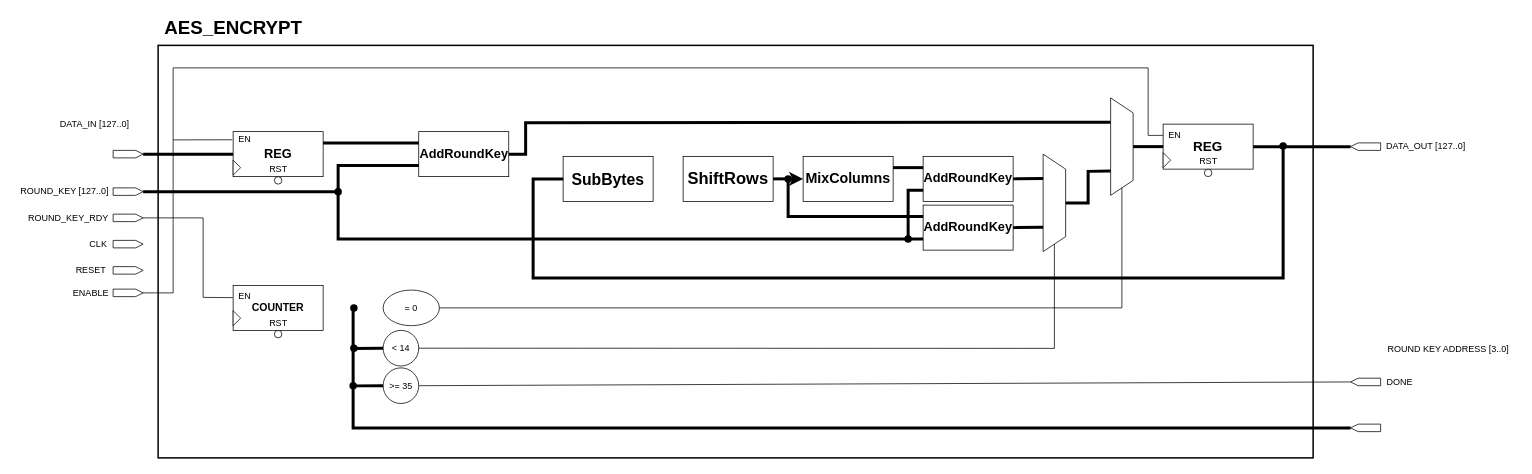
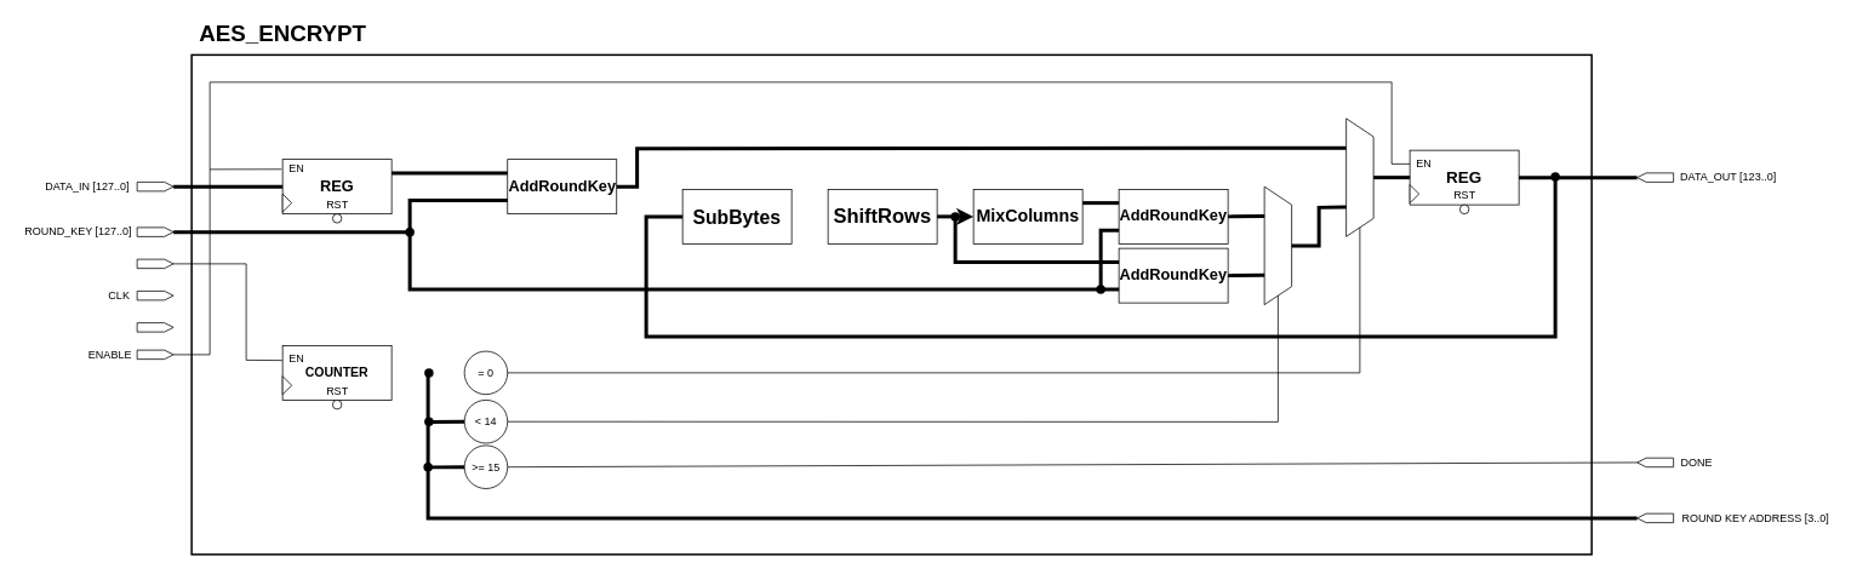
  <mxCell id="0" />
  <mxCell id="1" parent="0" />
  <mxCell id="2" value="" style="rounded=0;whiteSpace=wrap;html=1;strokeWidth=2;fillColor=none;" parent="1" vertex="1"><mxGeometry x="210" y="60" width="1540" height="550" as="geometry" /></mxCell>
  <mxCell id="3" value="" style="shape=mxgraph.arrows2.arrow;verticalLabelPosition=bottom;shadow=0;dashed=0;align=center;html=1;verticalAlign=top;strokeWidth=1;dy=0;dx=10;notch=0;" parent="1" vertex="1"><mxGeometry x="150" y="200" width="40" height="10" as="geometry" /></mxCell>
- <mxCell id="4" value="DATA_IN [127..0]" style="text;html=1;align=center;verticalAlign=middle;resizable=0;points=[];autosize=1;strokeColor=none;" parent="1" vertex="1"><mxGeometry x="70" y="155" width="110" height="20" as="geometry" /></mxCell>
+ <mxCell id="4" value="DATA_IN [127..0]" style="text;html=1;align=center;verticalAlign=middle;resizable=0;points=[];autosize=1;strokeColor=none;" parent="1" vertex="1"><mxGeometry x="40" y="195" width="110" height="20" as="geometry" /></mxCell>
  <mxCell id="5" value="" style="shape=mxgraph.arrows2.arrow;verticalLabelPosition=bottom;shadow=0;dashed=0;align=center;html=1;verticalAlign=top;strokeWidth=1;dy=0;dx=10;notch=0;" parent="1" vertex="1"><mxGeometry x="150" y="250" width="40" height="10" as="geometry" /></mxCell>
  <mxCell id="6" value="ROUND_KEY [127..0]" style="text;html=1;align=center;verticalAlign=middle;resizable=0;points=[];autosize=1;strokeColor=none;" parent="1" vertex="1"><mxGeometry x="20" y="245" width="130" height="20" as="geometry" /></mxCell>
  <mxCell id="7" value="" style="shape=mxgraph.arrows2.arrow;verticalLabelPosition=bottom;shadow=0;dashed=0;align=center;html=1;verticalAlign=top;strokeWidth=1;dy=0;dx=10;notch=0;" parent="1" vertex="1"><mxGeometry x="150" y="320" width="40" height="10" as="geometry" /></mxCell>
  <mxCell id="8" value="CLK" style="text;html=1;align=center;verticalAlign=middle;resizable=0;points=[];autosize=1;strokeColor=none;" parent="1" vertex="1"><mxGeometry x="110" y="315" width="40" height="20" as="geometry" /></mxCell>
  <mxCell id="9" value="&lt;font size=&quot;1&quot;&gt;&lt;b style=&quot;font-size: 17px&quot;&gt;AddRoundKey&lt;/b&gt;&lt;/font&gt;" style="rounded=0;whiteSpace=wrap;html=1;" parent="1" vertex="1"><mxGeometry x="557.5" y="175" width="120" height="60" as="geometry" /></mxCell>
  <mxCell id="10" value="&lt;font size=&quot;1&quot;&gt;&lt;b style=&quot;font-size: 21px&quot;&gt;SubBytes&lt;/b&gt;&lt;/font&gt;" style="rounded=0;whiteSpace=wrap;html=1;" parent="1" vertex="1"><mxGeometry x="750" y="208" width="120" height="60" as="geometry" /></mxCell>
  <mxCell id="11" value="&lt;font style=&quot;font-size: 22px&quot;&gt;&lt;b&gt;ShiftRows&lt;/b&gt;&lt;/font&gt;" style="rounded=0;whiteSpace=wrap;html=1;" parent="1" vertex="1"><mxGeometry x="910" y="208" width="120" height="60" as="geometry" /></mxCell>
  <mxCell id="12" value="&lt;font size=&quot;1&quot;&gt;&lt;b style=&quot;font-size: 19px&quot;&gt;MixColumns&lt;/b&gt;&lt;/font&gt;" style="rounded=0;whiteSpace=wrap;html=1;" parent="1" vertex="1"><mxGeometry x="1070" y="208" width="120" height="60" as="geometry" /></mxCell>
  <mxCell id="13" value="&lt;font style=&quot;font-size: 17px&quot;&gt;&lt;b&gt;AddRoundKey&lt;/b&gt;&lt;/font&gt;" style="rounded=0;whiteSpace=wrap;html=1;" parent="1" vertex="1"><mxGeometry x="1230" y="208" width="120" height="60" as="geometry" /></mxCell>
  <mxCell id="14" value="&lt;font style=&quot;font-size: 18px&quot;&gt;&lt;b&gt;REG&lt;/b&gt;&lt;/font&gt;" style="rounded=0;whiteSpace=wrap;html=1;" parent="1" vertex="1"><mxGeometry x="1550" y="165" width="120" height="60" as="geometry" /></mxCell>
  <mxCell id="15" value="" style="shape=mxgraph.arrows2.arrow;verticalLabelPosition=bottom;shadow=0;dashed=0;align=center;html=1;verticalAlign=top;strokeWidth=1;dy=0;dx=10;notch=0;" parent="1" vertex="1"><mxGeometry x="150" y="285" width="40" height="10" as="geometry" /></mxCell>
- <mxCell id="16" value="ROUND_KEY_RDY" style="text;html=1;align=center;verticalAlign=middle;resizable=0;points=[];autosize=1;strokeColor=none;" parent="1" vertex="1"><mxGeometry x="30" y="280" width="120" height="20" as="geometry" /></mxCell>
- <mxCell id="17" value="RESET" style="text;html=1;align=center;verticalAlign=middle;resizable=0;points=[];autosize=1;strokeColor=none;" parent="1" vertex="1"><mxGeometry x="90" y="350" width="60" height="20" as="geometry" /></mxCell>
  <mxCell id="18" value="" style="shape=mxgraph.arrows2.arrow;verticalLabelPosition=bottom;shadow=0;dashed=0;align=center;html=1;verticalAlign=top;strokeWidth=1;dy=0;dx=10;notch=0;" parent="1" vertex="1"><mxGeometry x="150" y="355" width="40" height="10" as="geometry" /></mxCell>
  <mxCell id="19" value="ENABLE" style="text;html=1;align=center;verticalAlign=middle;resizable=0;points=[];autosize=1;strokeColor=none;" parent="1" vertex="1"><mxGeometry x="90" y="380" width="60" height="20" as="geometry" /></mxCell>
  <mxCell id="20" value="" style="shape=mxgraph.arrows2.arrow;verticalLabelPosition=bottom;shadow=0;dashed=0;align=center;html=1;verticalAlign=top;strokeWidth=1;dy=0;dx=10;notch=0;" parent="1" vertex="1"><mxGeometry x="150" y="385" width="40" height="10" as="geometry" /></mxCell>
  <mxCell id="21" value="&lt;font size=&quot;1&quot;&gt;&lt;b style=&quot;font-size: 17px&quot;&gt;REG&lt;/b&gt;&lt;/font&gt;" style="rounded=0;whiteSpace=wrap;html=1;" parent="1" vertex="1"><mxGeometry x="310" y="175" width="120" height="60" as="geometry" /></mxCell>
  <mxCell id="22" value="" style="endArrow=none;html=1;exitX=1;exitY=0.25;exitDx=0;exitDy=0;entryX=0;entryY=0.25;entryDx=0;entryDy=0;strokeWidth=4;" parent="1" source="21" target="9" edge="1"><mxGeometry width="50" height="50" relative="1" as="geometry"><mxPoint x="470" y="240" as="sourcePoint" /><mxPoint x="520" y="190" as="targetPoint" /></mxGeometry></mxCell>
  <mxCell id="23" value="" style="shape=trapezoid;perimeter=trapezoidPerimeter;whiteSpace=wrap;html=1;fixedSize=1;direction=south;" parent="1" vertex="1"><mxGeometry x="1480" y="130" width="30" height="130" as="geometry" /></mxCell>
  <mxCell id="24" value="" style="endArrow=classic;html=1;strokeWidth=4;entryX=0;entryY=0.5;entryDx=0;entryDy=0;exitX=1;exitY=0.5;exitDx=0;exitDy=0;" parent="1" source="11" target="12" edge="1"><mxGeometry width="50" height="50" relative="1" as="geometry"><mxPoint x="980" y="280" as="sourcePoint" /><mxPoint x="1030" y="230" as="targetPoint" /></mxGeometry></mxCell>
  <mxCell id="25" value="" style="endArrow=none;html=1;strokeWidth=4;entryX=0;entryY=0.25;entryDx=0;entryDy=0;exitX=1;exitY=0.25;exitDx=0;exitDy=0;" parent="1" source="12" target="13" edge="1"><mxGeometry width="50" height="50" relative="1" as="geometry"><mxPoint x="1170" y="270" as="sourcePoint" /><mxPoint x="1220" y="220" as="targetPoint" /></mxGeometry></mxCell>
  <mxCell id="26" value="&lt;font size=&quot;1&quot;&gt;&lt;b style=&quot;font-size: 17px&quot;&gt;AddRoundKey&lt;/b&gt;&lt;/font&gt;" style="rounded=0;whiteSpace=wrap;html=1;" parent="1" vertex="1"><mxGeometry x="1230" y="273" width="120" height="60" as="geometry" /></mxCell>
  <mxCell id="27" value="" style="shape=trapezoid;perimeter=trapezoidPerimeter;whiteSpace=wrap;html=1;fixedSize=1;direction=south;" parent="1" vertex="1"><mxGeometry x="1390" y="205" width="30" height="130" as="geometry" /></mxCell>
  <mxCell id="28" value="" style="endArrow=none;html=1;strokeWidth=4;entryX=0.25;entryY=1;entryDx=0;entryDy=0;exitX=1;exitY=0.5;exitDx=0;exitDy=0;" parent="1" source="13" target="27" edge="1"><mxGeometry width="50" height="50" relative="1" as="geometry"><mxPoint x="1320" y="290" as="sourcePoint" /><mxPoint x="1370" y="240" as="targetPoint" /></mxGeometry></mxCell>
  <mxCell id="29" value="" style="endArrow=none;html=1;strokeWidth=4;entryX=0.75;entryY=1;entryDx=0;entryDy=0;exitX=1;exitY=0.5;exitDx=0;exitDy=0;" parent="1" source="26" target="27" edge="1"><mxGeometry width="50" height="50" relative="1" as="geometry"><mxPoint x="1330" y="300" as="sourcePoint" /><mxPoint x="1380" y="250" as="targetPoint" /></mxGeometry></mxCell>
  <mxCell id="30" value="" style="endArrow=none;html=1;strokeWidth=4;entryX=0.75;entryY=1;entryDx=0;entryDy=0;exitX=0.5;exitY=0;exitDx=0;exitDy=0;rounded=0;" parent="1" source="27" target="23" edge="1"><mxGeometry width="50" height="50" relative="1" as="geometry"><mxPoint x="1370" y="320" as="sourcePoint" /><mxPoint x="1420" y="270" as="targetPoint" /><Array as="points"><mxPoint x="1450" y="270" /><mxPoint x="1450" y="228" /></Array></mxGeometry></mxCell>
  <mxCell id="31" value="" style="endArrow=none;html=1;strokeWidth=4;exitX=1;exitY=0.5;exitDx=0;exitDy=0;entryX=1;entryY=0.5;entryDx=0;entryDy=0;entryPerimeter=0;" parent="1" source="14" target="42" edge="1"><mxGeometry width="50" height="50" relative="1" as="geometry"><mxPoint x="1600" y="255" as="sourcePoint" /><mxPoint x="1760" y="195" as="targetPoint" /></mxGeometry></mxCell>
  <mxCell id="32" value="" style="endArrow=none;html=1;strokeWidth=4;entryX=0;entryY=0.25;entryDx=0;entryDy=0;rounded=0;" parent="1" target="26" edge="1"><mxGeometry width="50" height="50" relative="1" as="geometry"><mxPoint x="1050" y="240" as="sourcePoint" /><mxPoint x="1120" y="300" as="targetPoint" /><Array as="points"><mxPoint x="1050" y="288" /></Array></mxGeometry></mxCell>
  <mxCell id="33" value="" style="endArrow=none;html=1;strokeWidth=4;exitX=1;exitY=0.5;exitDx=0;exitDy=0;exitPerimeter=0;entryX=0;entryY=0.5;entryDx=0;entryDy=0;" parent="1" source="3" target="21" edge="1"><mxGeometry width="50" height="50" relative="1" as="geometry"><mxPoint x="310" y="250" as="sourcePoint" /><mxPoint x="360" y="200" as="targetPoint" /></mxGeometry></mxCell>
  <mxCell id="34" value="" style="endArrow=none;html=1;strokeWidth=4;entryX=0;entryY=0.75;entryDx=0;entryDy=0;exitX=1;exitY=0.5;exitDx=0;exitDy=0;exitPerimeter=0;rounded=0;" parent="1" source="5" target="9" edge="1"><mxGeometry width="50" height="50" relative="1" as="geometry"><mxPoint x="380" y="290" as="sourcePoint" /><mxPoint x="430" y="240" as="targetPoint" /><Array as="points"><mxPoint x="450" y="255" /><mxPoint x="450" y="220" /></Array></mxGeometry></mxCell>
  <mxCell id="35" value="" style="endArrow=none;html=1;strokeWidth=4;entryX=0;entryY=0.75;entryDx=0;entryDy=0;rounded=0;" parent="1" target="26" edge="1"><mxGeometry width="50" height="50" relative="1" as="geometry"><mxPoint x="450" y="250" as="sourcePoint" /><mxPoint x="1200" y="320" as="targetPoint" /><Array as="points"><mxPoint x="450" y="318" /></Array></mxGeometry></mxCell>
  <mxCell id="36" value="" style="endArrow=none;html=1;strokeWidth=4;entryX=0;entryY=0.75;entryDx=0;entryDy=0;rounded=0;" parent="1" target="13" edge="1"><mxGeometry width="50" height="50" relative="1" as="geometry"><mxPoint x="1210" y="320" as="sourcePoint" /><mxPoint x="1220" y="280" as="targetPoint" /><Array as="points"><mxPoint x="1210" y="253" /></Array></mxGeometry></mxCell>
  <mxCell id="37" value="" style="endArrow=none;html=1;strokeWidth=1;exitX=1;exitY=0.5;exitDx=0;exitDy=0;exitPerimeter=0;entryX=-0.017;entryY=0.567;entryDx=0;entryDy=0;entryPerimeter=0;rounded=0;" parent="1" source="15" target="57" edge="1"><mxGeometry width="50" height="50" relative="1" as="geometry"><mxPoint x="250" y="350" as="sourcePoint" /><mxPoint x="220" y="290.25" as="targetPoint" /><Array as="points"><mxPoint x="270" y="290" /><mxPoint x="270" y="396" /></Array></mxGeometry></mxCell>
  <mxCell id="38" value="EN" style="text;html=1;align=center;verticalAlign=middle;resizable=0;points=[];autosize=1;strokeColor=none;" parent="1" vertex="1"><mxGeometry x="310" y="175" width="30" height="20" as="geometry" /></mxCell>
  <mxCell id="39" value="" style="endArrow=none;html=1;strokeWidth=1;entryX=0;entryY=0.25;entryDx=0;entryDy=0;rounded=0;exitX=1;exitY=0.5;exitDx=0;exitDy=0;exitPerimeter=0;" parent="1" source="20" target="14" edge="1"><mxGeometry width="50" height="50" relative="1" as="geometry"><mxPoint x="290" y="190" as="sourcePoint" /><mxPoint x="550" y="170" as="targetPoint" /><Array as="points"><mxPoint x="230" y="390" /><mxPoint x="230" y="90" /><mxPoint x="1530" y="90" /><mxPoint x="1530" y="180" /></Array></mxGeometry></mxCell>
  <mxCell id="40" value="EN" style="text;html=1;align=center;verticalAlign=middle;resizable=0;points=[];autosize=1;strokeColor=none;" parent="1" vertex="1"><mxGeometry x="1550" y="170" width="30" height="20" as="geometry" /></mxCell>
  <mxCell id="41" value="&lt;b&gt;&lt;font style=&quot;font-size: 14px&quot;&gt;COUNTER&lt;/font&gt;&lt;/b&gt;" style="rounded=0;whiteSpace=wrap;html=1;" parent="1" vertex="1"><mxGeometry x="310" y="380" width="120" height="60" as="geometry" /></mxCell>
  <mxCell id="42" value="" style="shape=mxgraph.arrows2.arrow;verticalLabelPosition=bottom;shadow=0;dashed=0;align=center;html=1;verticalAlign=top;strokeWidth=1;dy=0;dx=10;notch=0;flipH=1;" parent="1" vertex="1"><mxGeometry x="1800" y="190" width="40" height="10" as="geometry" /></mxCell>
- <mxCell id="43" value="DATA_OUT [127..0]" style="text;html=1;align=center;verticalAlign=middle;resizable=0;points=[];autosize=1;strokeColor=none;" parent="1" vertex="1"><mxGeometry x="1840" y="185" width="120" height="20" as="geometry" /></mxCell>
+ <mxCell id="43" value="DATA_OUT [123..0]" style="text;html=1;align=center;verticalAlign=middle;resizable=0;points=[];autosize=1;strokeColor=none;" parent="1" vertex="1"><mxGeometry x="1840" y="185" width="120" height="20" as="geometry" /></mxCell>
  <mxCell id="44" value="" style="shape=mxgraph.arrows2.arrow;verticalLabelPosition=bottom;shadow=0;dashed=0;align=center;html=1;verticalAlign=top;strokeWidth=1;dy=0;dx=10;notch=0;flipH=1;" parent="1" vertex="1"><mxGeometry x="1800" y="503.75" width="40" height="10" as="geometry" /></mxCell>
  <mxCell id="45" value="DONE" style="text;html=1;align=center;verticalAlign=middle;resizable=0;points=[];autosize=1;strokeColor=none;" parent="1" vertex="1"><mxGeometry x="1840" y="498.75" width="50" height="20" as="geometry" /></mxCell>
  <mxCell id="46" value="" style="shape=mxgraph.arrows2.arrow;verticalLabelPosition=bottom;shadow=0;dashed=0;align=center;html=1;verticalAlign=top;strokeWidth=1;dy=0;dx=10;notch=0;flipH=1;" parent="1" vertex="1"><mxGeometry x="1800" y="565" width="40" height="10" as="geometry" /></mxCell>
- <mxCell id="47" value="ROUND KEY ADDRESS [3..0]" style="text;html=1;align=center;verticalAlign=middle;resizable=0;points=[];autosize=1;strokeColor=none;" parent="1" vertex="1"><mxGeometry x="1840" y="455" width="180" height="20" as="geometry" /></mxCell>
+ <mxCell id="47" value="ROUND KEY ADDRESS [3..0]" style="text;html=1;align=center;verticalAlign=middle;resizable=0;points=[];autosize=1;strokeColor=none;" parent="1" vertex="1"><mxGeometry x="1840" y="560" width="180" height="20" as="geometry" /></mxCell>
  <mxCell id="48" value="" style="ellipse;whiteSpace=wrap;html=1;aspect=fixed;strokeColor=none;fillColor=#000000;" parent="1" vertex="1"><mxGeometry x="1205" y="313" width="10" height="10" as="geometry" /></mxCell>
  <mxCell id="49" value="" style="ellipse;whiteSpace=wrap;html=1;aspect=fixed;strokeColor=none;fillColor=#000000;" parent="1" vertex="1"><mxGeometry x="1045" y="233" width="10" height="10" as="geometry" /></mxCell>
  <mxCell id="50" value="" style="ellipse;whiteSpace=wrap;html=1;aspect=fixed;strokeColor=none;fillColor=#000000;" parent="1" vertex="1"><mxGeometry x="445" y="250" width="10" height="10" as="geometry" /></mxCell>
- <mxCell id="51" value="= 0" style="ellipse;whiteSpace=wrap;html=1;aspect=fixed;fillColor=#FFFFFF;" parent="1" vertex="1"><mxGeometry x="510" y="386.25" width="75" height="47.5" as="geometry" /></mxCell>
+ <mxCell id="51" value="= 0" style="ellipse;whiteSpace=wrap;html=1;aspect=fixed;fillColor=#FFFFFF;" parent="1" vertex="1"><mxGeometry x="510" y="386.25" width="47.5" height="47.5" as="geometry" /></mxCell>
  <mxCell id="52" value="&amp;lt; 14" style="ellipse;whiteSpace=wrap;html=1;aspect=fixed;fillColor=#FFFFFF;" parent="1" vertex="1"><mxGeometry x="510" y="440" width="47.5" height="47.5" as="geometry" /></mxCell>
  <mxCell id="53" value="" style="endArrow=none;html=1;strokeWidth=1;exitX=1;exitY=0.5;exitDx=0;exitDy=0;entryX=1;entryY=0.5;entryDx=0;entryDy=0;rounded=0;" parent="1" source="52" target="27" edge="1"><mxGeometry width="50" height="50" relative="1" as="geometry"><mxPoint x="790" y="450" as="sourcePoint" /><mxPoint x="1260" y="440" as="targetPoint" /><Array as="points"><mxPoint x="1405" y="464" /></Array></mxGeometry></mxCell>
  <mxCell id="54" value="" style="endArrow=none;html=1;strokeWidth=4;entryX=0;entryY=0.5;entryDx=0;entryDy=0;rounded=0;" parent="1" target="52" edge="1"><mxGeometry width="50" height="50" relative="1" as="geometry"><mxPoint x="470" y="410" as="sourcePoint" /><mxPoint x="470" y="470" as="targetPoint" /><Array as="points"><mxPoint x="470" y="464" /></Array></mxGeometry></mxCell>
  <mxCell id="55" value="" style="endArrow=none;html=1;strokeWidth=4;rounded=0;entryX=1;entryY=0.5;entryDx=0;entryDy=0;entryPerimeter=0;" parent="1" target="46" edge="1"><mxGeometry width="50" height="50" relative="1" as="geometry"><mxPoint x="470" y="460" as="sourcePoint" /><mxPoint x="1660" y="490" as="targetPoint" /><Array as="points"><mxPoint x="470" y="570" /><mxPoint x="1670" y="570" /><mxPoint x="1710" y="570" /></Array></mxGeometry></mxCell>
  <mxCell id="56" value="" style="endArrow=none;html=1;strokeWidth=1;entryX=1;entryY=0.5;entryDx=0;entryDy=0;entryPerimeter=0;rounded=0;exitX=1;exitY=0.5;exitDx=0;exitDy=0;" parent="1" source="70" target="44" edge="1"><mxGeometry width="50" height="50" relative="1" as="geometry"><mxPoint x="1405" y="460" as="sourcePoint" /><mxPoint x="1470" y="350" as="targetPoint" /></mxGeometry></mxCell>
  <mxCell id="57" value="EN" style="text;html=1;align=center;verticalAlign=middle;resizable=0;points=[];autosize=1;strokeColor=none;" parent="1" vertex="1"><mxGeometry x="310" y="385" width="30" height="20" as="geometry" /></mxCell>
  <mxCell id="58" value="RST" style="text;html=1;align=center;verticalAlign=middle;resizable=0;points=[];autosize=1;strokeColor=none;" parent="1" vertex="1"><mxGeometry x="350" y="420" width="40" height="20" as="geometry" /></mxCell>
  <mxCell id="59" value="RST" style="text;html=1;align=center;verticalAlign=middle;resizable=0;points=[];autosize=1;strokeColor=none;" parent="1" vertex="1"><mxGeometry x="350" y="215" width="40" height="20" as="geometry" /></mxCell>
  <mxCell id="60" value="" style="triangle;whiteSpace=wrap;html=1;fillColor=#FFFFFF;" parent="1" vertex="1"><mxGeometry x="310" y="213" width="10" height="20" as="geometry" /></mxCell>
  <mxCell id="61" value="" style="triangle;whiteSpace=wrap;html=1;fillColor=#FFFFFF;" parent="1" vertex="1"><mxGeometry x="310" y="413.75" width="10" height="20" as="geometry" /></mxCell>
  <mxCell id="62" value="" style="triangle;whiteSpace=wrap;html=1;fillColor=#FFFFFF;" parent="1" vertex="1"><mxGeometry x="1550" y="203" width="10" height="20" as="geometry" /></mxCell>
  <mxCell id="63" value="RST" style="text;html=1;align=center;verticalAlign=middle;resizable=0;points=[];autosize=1;strokeColor=none;" parent="1" vertex="1"><mxGeometry x="1590" y="205" width="40" height="20" as="geometry" /></mxCell>
  <mxCell id="64" value="" style="ellipse;whiteSpace=wrap;html=1;aspect=fixed;fillColor=#FFFFFF;" parent="1" vertex="1"><mxGeometry x="365" y="235" width="10" height="10" as="geometry" /></mxCell>
  <mxCell id="65" value="" style="ellipse;whiteSpace=wrap;html=1;aspect=fixed;fillColor=#FFFFFF;" parent="1" vertex="1"><mxGeometry x="365" y="440" width="10" height="10" as="geometry" /></mxCell>
  <mxCell id="66" value="" style="ellipse;whiteSpace=wrap;html=1;aspect=fixed;fillColor=#FFFFFF;" parent="1" vertex="1"><mxGeometry x="1605" y="225" width="10" height="10" as="geometry" /></mxCell>
  <mxCell id="67" value="" style="ellipse;whiteSpace=wrap;html=1;aspect=fixed;strokeColor=none;fillColor=#000000;" parent="1" vertex="1"><mxGeometry x="466" y="405" width="10" height="10" as="geometry" /></mxCell>
  <mxCell id="68" value="" style="ellipse;whiteSpace=wrap;html=1;aspect=fixed;strokeColor=none;fillColor=#000000;" parent="1" vertex="1"><mxGeometry x="466" y="458.75" width="10" height="10" as="geometry" /></mxCell>
  <mxCell id="69" value="" style="endArrow=none;html=1;entryX=-0.038;entryY=0.543;entryDx=0;entryDy=0;entryPerimeter=0;" parent="1" target="38" edge="1"><mxGeometry width="50" height="50" relative="1" as="geometry"><mxPoint x="230" y="186" as="sourcePoint" /><mxPoint x="340" y="200" as="targetPoint" /></mxGeometry></mxCell>
- <mxCell id="70" value="&amp;gt;= 35" style="ellipse;whiteSpace=wrap;html=1;aspect=fixed;fillColor=#FFFFFF;" parent="1" vertex="1"><mxGeometry x="510" y="490" width="47.5" height="47.5" as="geometry" /></mxCell>
+ <mxCell id="70" value="&amp;gt;= 15" style="ellipse;whiteSpace=wrap;html=1;aspect=fixed;fillColor=#FFFFFF;" parent="1" vertex="1"><mxGeometry x="510" y="490" width="47.5" height="47.5" as="geometry" /></mxCell>
  <mxCell id="71" value="" style="endArrow=none;html=1;strokeWidth=4;entryX=0;entryY=0.5;entryDx=0;entryDy=0;" parent="1" target="70" edge="1"><mxGeometry width="50" height="50" relative="1" as="geometry"><mxPoint x="470" y="514" as="sourcePoint" /><mxPoint x="590" y="490" as="targetPoint" /></mxGeometry></mxCell>
  <mxCell id="72" value="" style="ellipse;whiteSpace=wrap;html=1;aspect=fixed;strokeColor=none;fillColor=#000000;" parent="1" vertex="1"><mxGeometry x="465" y="508.75" width="10" height="10" as="geometry" /></mxCell>
  <mxCell id="73" value="" style="endArrow=none;html=1;strokeWidth=4;exitX=1;exitY=0.5;exitDx=0;exitDy=0;entryX=0.25;entryY=1;entryDx=0;entryDy=0;rounded=0;" parent="1" source="9" target="23" edge="1"><mxGeometry width="50" height="50" relative="1" as="geometry"><mxPoint x="830" y="270" as="sourcePoint" /><mxPoint x="880" y="220" as="targetPoint" /><Array as="points"><mxPoint x="700" y="205" /><mxPoint x="700" y="163" /></Array></mxGeometry></mxCell>
  <mxCell id="74" value="" style="endArrow=none;html=1;strokeWidth=4;exitX=0.5;exitY=0;exitDx=0;exitDy=0;entryX=0;entryY=0.5;entryDx=0;entryDy=0;" parent="1" source="23" target="14" edge="1"><mxGeometry width="50" height="50" relative="1" as="geometry"><mxPoint x="1610" y="270" as="sourcePoint" /><mxPoint x="1660" y="220" as="targetPoint" /></mxGeometry></mxCell>
  <mxCell id="75" value="" style="endArrow=none;html=1;strokeWidth=4;exitX=0;exitY=0.5;exitDx=0;exitDy=0;rounded=0;" parent="1" source="10" edge="1"><mxGeometry width="50" height="50" relative="1" as="geometry"><mxPoint x="1630" y="318" as="sourcePoint" /><mxPoint x="1710" y="190" as="targetPoint" /><Array as="points"><mxPoint x="710" y="238" /><mxPoint x="710" y="370" /><mxPoint x="1710" y="370" /></Array></mxGeometry></mxCell>
  <mxCell id="76" value="" style="ellipse;whiteSpace=wrap;html=1;aspect=fixed;strokeColor=none;fillColor=#000000;" parent="1" vertex="1"><mxGeometry x="1705" y="189" width="10" height="10" as="geometry" /></mxCell>
  <mxCell id="77" value="" style="endArrow=none;html=1;strokeWidth=1;exitX=1;exitY=0.5;exitDx=0;exitDy=0;entryX=1;entryY=0.5;entryDx=0;entryDy=0;rounded=0;" parent="1" source="51" target="23" edge="1"><mxGeometry width="50" height="50" relative="1" as="geometry"><mxPoint x="950" y="445" as="sourcePoint" /><mxPoint x="1000" y="395" as="targetPoint" /><Array as="points"><mxPoint x="1495" y="410" /></Array></mxGeometry></mxCell>
  <mxCell id="78" value="&lt;font size=&quot;1&quot;&gt;&lt;b style=&quot;font-size: 25px&quot;&gt;AES_ENCRYPT&lt;/b&gt;&lt;/font&gt;" style="text;html=1;align=center;verticalAlign=middle;resizable=0;points=[];autosize=1;strokeColor=none;" parent="1" vertex="1"><mxGeometry x="210" y="20" width="200" height="30" as="geometry" /></mxCell>
